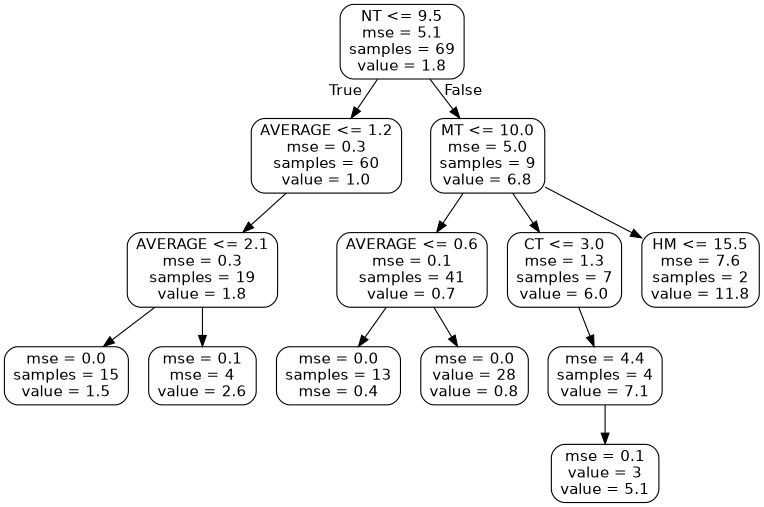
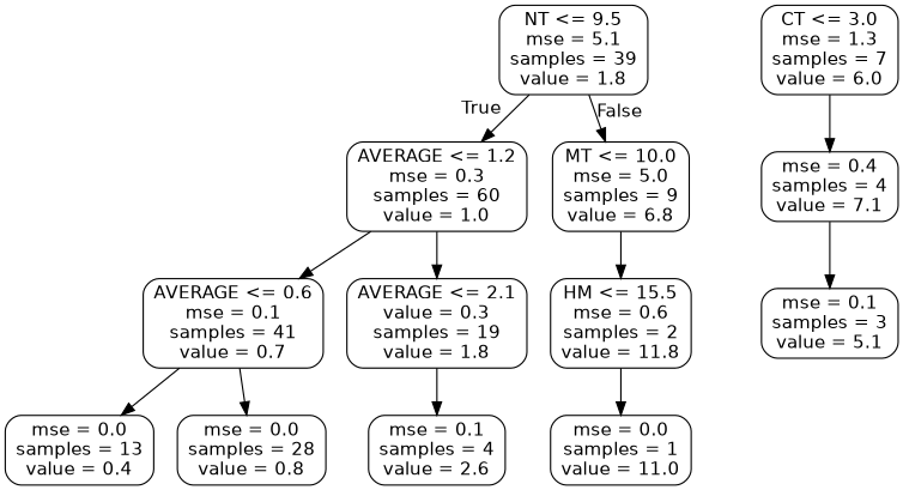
  digraph {
    node [color=black fontname=helvetica shape=box style=rounded]
    edge [fontname=helvetica]
-   n1 [label="NT <= 9.5\nmse = 5.1\nsamples = 69\nvalue = 1.8"]
+   n1 [label="NT <= 9.5\nmse = 5.1\nsamples = 39\nvalue = 1.8"]
    n2 [label="AVERAGE <= 1.2\nmse = 0.3\nsamples = 60\nvalue = 1.0"]
    n3 [label="MT <= 10.0\nmse = 5.0\nsamples = 9\nvalue = 6.8"]
    n4 [label="AVERAGE <= 0.6\nmse = 0.1\nsamples = 41\nvalue = 0.7"]
-   n5 [label="AVERAGE <= 2.1\nmse = 0.3\nsamples = 19\nvalue = 1.8"]
+   n5 [label="AVERAGE <= 2.1\nvalue = 0.3\nsamples = 19\nvalue = 1.8"]
    n6 [label="CT <= 3.0\nmse = 1.3\nsamples = 7\nvalue = 6.0"]
-   n7 [label="HM <= 15.5\nmse = 7.6\nsamples = 2\nvalue = 11.8"]
-   n8 [label="mse = 0.0\nsamples = 13\nmse = 0.4"]
-   n9 [label="mse = 0.0\nvalue = 28\nvalue = 0.8"]
-   n10 [label="mse = 0.0\nsamples = 15\nvalue = 1.5"]
-   n11 [label="mse = 0.1\nmse = 4\nvalue = 2.6"]
-   n12 [label="mse = 4.4\nsamples = 4\nvalue = 7.1"]
-   n14 [label="mse = 0.1\nvalue = 3\nvalue = 5.1"]
+   n7 [label="HM <= 15.5\nmse = 0.6\nsamples = 2\nvalue = 11.8"]
+   n8 [label="mse = 0.0\nsamples = 13\nvalue = 0.4"]
+   n9 [label="mse = 0.0\nsamples = 28\nvalue = 0.8"]
+   n11 [label="mse = 0.1\nsamples = 4\nvalue = 2.6"]
+   n12 [label="mse = 0.4\nsamples = 4\nvalue = 7.1"]
+   n13 [label="mse = 0.0\nsamples = 1\nvalue = 11.0"]
+   n14 [label="mse = 0.1\nsamples = 3\nvalue = 5.1"]
    n1 -> n2 [headlabel=True labelangle=45 labeldistance=2.5]
    n1 -> n3 [headlabel=False labelangle=-45 labeldistance=2.5]
-   n3 -> n4
+   n2 -> n4
    n2 -> n5
-   n3 -> n6
    n3 -> n7
    n4 -> n8
    n4 -> n9
-   n5 -> n10
    n5 -> n11
    n6 -> n12
+   n7 -> n13
    n12 -> n14
  }
